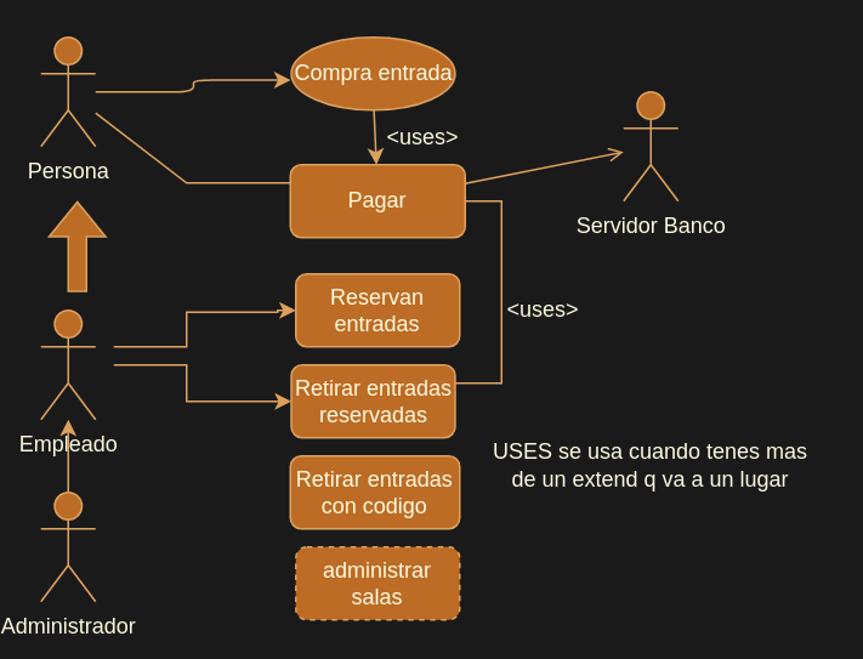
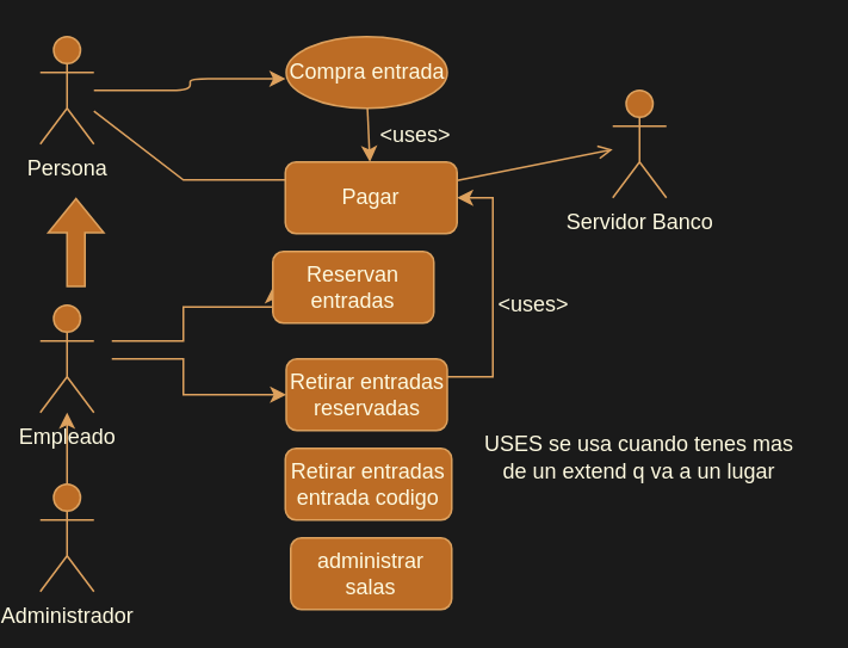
  <mxCell id="0" />
  <mxCell id="1" parent="0" />
  <mxCell id="2" value="Persona" style="shape=umlActor;verticalLabelPosition=bottom;verticalAlign=top;html=1;outlineConnect=0;labelBackgroundColor=none;fillColor=#BC6C25;strokeColor=#DDA15E;fontColor=#FEFAE0;rounded=1;" parent="1" vertex="1"><mxGeometry x="20" y="20" width="30" height="60" as="geometry" /></mxCell>
  <mxCell id="3" style="edgeStyle=orthogonalEdgeStyle;rounded=0;orthogonalLoop=1;jettySize=auto;html=1;entryX=0;entryY=0.5;entryDx=0;entryDy=0;strokeColor=#DDA15E;fontColor=default;fillColor=#BC6C25;labelBackgroundColor=none;" edge="1" parent="1" target="9"><mxGeometry relative="1" as="geometry"><mxPoint x="60" y="200" as="sourcePoint" /><Array as="points"><mxPoint x="100" y="200" /><mxPoint x="100" y="220" /></Array></mxGeometry></mxCell>
  <mxCell id="4" style="edgeStyle=orthogonalEdgeStyle;rounded=0;orthogonalLoop=1;jettySize=auto;html=1;strokeColor=#DDA15E;fontColor=default;fillColor=#BC6C25;labelBackgroundColor=none;entryX=0;entryY=0.5;entryDx=0;entryDy=0;" edge="1" parent="1" target="7"><mxGeometry relative="1" as="geometry"><mxPoint x="150" y="170" as="targetPoint" /><mxPoint x="60" y="190" as="sourcePoint" /><Array as="points"><mxPoint x="100" y="190" /><mxPoint x="100" y="171" /><mxPoint x="150" y="171" /><mxPoint x="150" y="170" /></Array></mxGeometry></mxCell>
  <mxCell id="5" value="Empleado" style="shape=umlActor;verticalLabelPosition=bottom;verticalAlign=top;html=1;outlineConnect=0;labelBackgroundColor=none;fillColor=#BC6C25;strokeColor=#DDA15E;fontColor=#FEFAE0;rounded=1;" parent="1" vertex="1"><mxGeometry x="20" y="170" width="30" height="60" as="geometry" /></mxCell>
  <mxCell id="6" value="Compra entrada" style="ellipse;whiteSpace=wrap;html=1;strokeColor=#DDA15E;fontColor=#FEFAE0;fillColor=#BC6C25;labelBackgroundColor=none;" parent="1" vertex="1"><mxGeometry x="157.5" y="20" width="90" height="40" as="geometry" /></mxCell>
- <mxCell id="7" value="Reservan entradas" style="rounded=1;whiteSpace=wrap;html=1;strokeColor=#DDA15E;fontColor=#FEFAE0;fillColor=#BC6C25;labelBackgroundColor=none;" parent="1" vertex="1"><mxGeometry x="160" y="150" width="90" height="40" as="geometry" /></mxCell>
- <mxCell id="8" style="edgeStyle=orthogonalEdgeStyle;rounded=0;orthogonalLoop=1;jettySize=auto;html=1;strokeColor=#DDA15E;fontColor=default;fillColor=#BC6C25;labelBackgroundColor=none;entryX=1;entryY=0.5;entryDx=0;entryDy=0;endArrow=none;" edge="1" parent="1" source="9" target="12"><mxGeometry relative="1" as="geometry"><mxPoint x="300" y="120" as="targetPoint" /><Array as="points"><mxPoint x="273" y="210" /><mxPoint x="273" y="110" /></Array></mxGeometry></mxCell>
+ <mxCell id="7" value="Reservan entradas" style="rounded=1;whiteSpace=wrap;html=1;strokeColor=#DDA15E;fontColor=#FEFAE0;fillColor=#BC6C25;labelBackgroundColor=none;" parent="1" vertex="1"><mxGeometry x="150" y="140" width="90" height="40" as="geometry" /></mxCell>
+ <mxCell id="8" style="edgeStyle=orthogonalEdgeStyle;rounded=0;orthogonalLoop=1;jettySize=auto;html=1;strokeColor=#DDA15E;fontColor=default;fillColor=#BC6C25;labelBackgroundColor=none;entryX=1;entryY=0.5;entryDx=0;entryDy=0;" edge="1" parent="1" source="9" target="12"><mxGeometry relative="1" as="geometry"><mxPoint x="300" y="120" as="targetPoint" /><Array as="points"><mxPoint x="273" y="210" /><mxPoint x="273" y="110" /></Array></mxGeometry></mxCell>
  <mxCell id="9" value="Retirar entradas reservadas" style="rounded=1;whiteSpace=wrap;html=1;strokeColor=#DDA15E;fontColor=#FEFAE0;fillColor=#BC6C25;labelBackgroundColor=none;" parent="1" vertex="1"><mxGeometry x="157.5" y="200" width="90" height="40" as="geometry" /></mxCell>
  <mxCell id="10" style="edgeStyle=orthogonalEdgeStyle;rounded=1;orthogonalLoop=1;jettySize=auto;html=1;entryX=-0.004;entryY=0.587;entryDx=0;entryDy=0;entryPerimeter=0;strokeColor=#DDA15E;fontColor=default;fillColor=#BC6C25;labelBackgroundColor=none;" parent="1" source="2" target="6" edge="1"><mxGeometry relative="1" as="geometry" /></mxCell>
- <mxCell id="11" value="administrar salas" style="rounded=1;whiteSpace=wrap;html=1;strokeColor=#DDA15E;fontColor=#FEFAE0;fillColor=#BC6C25;labelBackgroundColor=none;dashed=1;" vertex="1" parent="1"><mxGeometry x="160" y="300" width="90" height="40" as="geometry" /></mxCell>
+ <mxCell id="11" value="administrar salas" style="rounded=1;whiteSpace=wrap;html=1;strokeColor=#DDA15E;fontColor=#FEFAE0;fillColor=#BC6C25;labelBackgroundColor=none;" vertex="1" parent="1"><mxGeometry x="160" y="300" width="90" height="40" as="geometry" /></mxCell>
  <mxCell id="12" value="Pagar" style="rounded=1;whiteSpace=wrap;html=1;strokeColor=#DDA15E;fontColor=#FEFAE0;fillColor=#BC6C25;labelBackgroundColor=none;" vertex="1" parent="1"><mxGeometry x="157" y="90" width="96" height="40" as="geometry" /></mxCell>
  <mxCell id="13" value="Servidor Banco" style="shape=umlActor;verticalLabelPosition=bottom;verticalAlign=top;html=1;outlineConnect=0;strokeColor=#DDA15E;fontColor=#FEFAE0;fillColor=#BC6C25;labelBackgroundColor=none;" vertex="1" parent="1"><mxGeometry x="340" y="50" width="30" height="60" as="geometry" /></mxCell>
  <mxCell id="14" value="" style="shape=flexArrow;endArrow=classic;html=1;rounded=0;strokeColor=#DDA15E;fontColor=default;fillColor=#BC6C25;labelBackgroundColor=none;" edge="1" parent="1"><mxGeometry width="50" height="50" relative="1" as="geometry"><mxPoint x="40" y="160" as="sourcePoint" /><mxPoint x="40" y="110" as="targetPoint" /></mxGeometry></mxCell>
  <mxCell id="15" value="" style="endArrow=open;html=1;rounded=0;strokeColor=#DDA15E;fontColor=default;fillColor=#BC6C25;labelBackgroundColor=none;" edge="1" parent="1" source="12" target="13"><mxGeometry width="50" height="50" relative="1" as="geometry"><mxPoint x="260" y="180" as="sourcePoint" /><mxPoint x="310" y="130" as="targetPoint" /></mxGeometry></mxCell>
  <mxCell id="16" value="" style="endArrow=classic;html=1;rounded=0;strokeColor=#DDA15E;fontColor=default;fillColor=#BC6C25;labelBackgroundColor=none;" edge="1" parent="1" source="6" target="12"><mxGeometry width="50" height="50" relative="1" as="geometry"><mxPoint x="260" y="180" as="sourcePoint" /><mxPoint x="310" y="130" as="targetPoint" /></mxGeometry></mxCell>
  <mxCell id="17" value="&amp;lt;uses&amp;gt;" style="text;html=1;strokeColor=none;fillColor=none;align=center;verticalAlign=middle;whiteSpace=wrap;rounded=0;fontColor=#FEFAE0;labelBackgroundColor=none;" vertex="1" parent="1"><mxGeometry x="200" y="60" width="60" height="30" as="geometry" /></mxCell>
  <mxCell id="18" value="" style="endArrow=none;html=1;rounded=0;strokeColor=#DDA15E;fontColor=default;fillColor=#BC6C25;entryX=0;entryY=0.25;entryDx=0;entryDy=0;labelBackgroundColor=none;" edge="1" parent="1" source="2" target="12"><mxGeometry width="50" height="50" relative="1" as="geometry"><mxPoint x="100" y="50" as="sourcePoint" /><mxPoint x="310" y="130" as="targetPoint" /><Array as="points"><mxPoint x="100" y="100" /></Array></mxGeometry></mxCell>
  <mxCell id="19" value="&amp;lt;uses&amp;gt;" style="text;html=1;strokeColor=none;fillColor=none;align=center;verticalAlign=middle;whiteSpace=wrap;rounded=0;fontColor=#FEFAE0;labelBackgroundColor=none;" vertex="1" parent="1"><mxGeometry x="266" y="155" width="60" height="30" as="geometry" /></mxCell>
  <mxCell id="20" style="edgeStyle=orthogonalEdgeStyle;rounded=0;orthogonalLoop=1;jettySize=auto;html=1;strokeColor=#DDA15E;fontColor=default;fillColor=#BC6C25;labelBackgroundColor=none;" edge="1" parent="1" source="21" target="5"><mxGeometry relative="1" as="geometry" /></mxCell>
  <mxCell id="21" value="Administrador" style="shape=umlActor;verticalLabelPosition=bottom;verticalAlign=top;html=1;outlineConnect=0;strokeColor=#DDA15E;fontColor=#FEFAE0;fillColor=#BC6C25;labelBackgroundColor=none;" vertex="1" parent="1"><mxGeometry x="20" y="270" width="30" height="60" as="geometry" /></mxCell>
  <mxCell id="22" value="USES se usa cuando tenes mas de un extend q va a un lugar" style="text;html=1;strokeColor=none;fillColor=none;align=center;verticalAlign=middle;whiteSpace=wrap;rounded=0;fontColor=#FEFAE0;labelBackgroundColor=none;" vertex="1" parent="1"><mxGeometry x="260" y="240" width="190" height="30" as="geometry" /></mxCell>
- <mxCell id="23" value="Retirar entradas con codigo" style="rounded=1;whiteSpace=wrap;html=1;strokeColor=#DDA15E;fontColor=#FEFAE0;fillColor=#BC6C25;" vertex="1" parent="1"><mxGeometry x="157" y="250" width="93" height="40" as="geometry" /></mxCell>
+ <mxCell id="23" value="Retirar entradas entrada codigo" style="rounded=1;whiteSpace=wrap;html=1;strokeColor=#DDA15E;fontColor=#FEFAE0;fillColor=#BC6C25;" vertex="1" parent="1"><mxGeometry x="157" y="250" width="93" height="40" as="geometry" /></mxCell>
